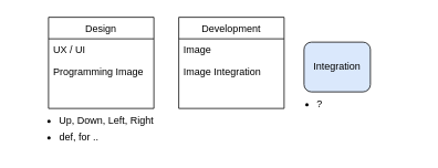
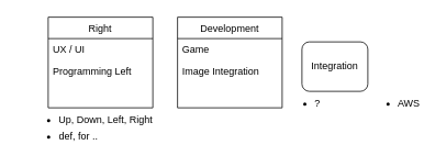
  <mxCell id="0" />
  <mxCell id="1" parent="0" />
- <mxCell id="2" value="Design" style="swimlane;fontStyle=0;align=center;verticalAlign=top;childLayout=stackLayout;horizontal=1;startSize=26;horizontalStack=0;resizeParent=1;resizeLast=0;collapsible=1;marginBottom=0;rounded=0;shadow=0;strokeWidth=1;" parent="1" vertex="1"><mxGeometry x="58" y="20" width="127" height="110" as="geometry"><mxRectangle x="550" y="140" width="160" height="26" as="alternateBounds" /></mxGeometry></mxCell>
+ <mxCell id="2" value="Right" style="swimlane;fontStyle=0;align=center;verticalAlign=top;childLayout=stackLayout;horizontal=1;startSize=26;horizontalStack=0;resizeParent=1;resizeLast=0;collapsible=1;marginBottom=0;rounded=0;shadow=0;strokeWidth=1;" parent="1" vertex="1"><mxGeometry x="58" y="20" width="127" height="110" as="geometry"><mxRectangle x="550" y="140" width="160" height="26" as="alternateBounds" /></mxGeometry></mxCell>
  <mxCell id="3" value="UX / UI" style="text;align=left;verticalAlign=top;spacingLeft=4;spacingRight=4;overflow=hidden;rotatable=0;points=[[0,0.5],[1,0.5]];portConstraint=eastwest;" parent="2" vertex="1"><mxGeometry y="26" width="127" height="26" as="geometry" /></mxCell>
- <mxCell id="4" value="Programming Image" style="text;align=left;verticalAlign=top;spacingLeft=4;spacingRight=4;overflow=hidden;rotatable=0;points=[[0,0.5],[1,0.5]];portConstraint=eastwest;" vertex="1" parent="2"><mxGeometry y="52" width="127" height="26" as="geometry" /></mxCell>
+ <mxCell id="4" value="Programming Left" style="text;align=left;verticalAlign=top;spacingLeft=4;spacingRight=4;overflow=hidden;rotatable=0;points=[[0,0.5],[1,0.5]];portConstraint=eastwest;" vertex="1" parent="2"><mxGeometry y="52" width="127" height="26" as="geometry" /></mxCell>
  <mxCell id="5" value="Development" style="swimlane;fontStyle=0;align=center;verticalAlign=top;childLayout=stackLayout;horizontal=1;startSize=26;horizontalStack=0;resizeParent=1;resizeLast=0;collapsible=1;marginBottom=0;rounded=0;shadow=0;strokeWidth=1;" vertex="1" parent="1"><mxGeometry x="215" y="20" width="127" height="110" as="geometry"><mxRectangle x="550" y="140" width="160" height="26" as="alternateBounds" /></mxGeometry></mxCell>
- <mxCell id="6" value="Image" style="text;align=left;verticalAlign=top;spacingLeft=4;spacingRight=4;overflow=hidden;rotatable=0;points=[[0,0.5],[1,0.5]];portConstraint=eastwest;" vertex="1" parent="5"><mxGeometry y="26" width="127" height="26" as="geometry" /></mxCell>
+ <mxCell id="6" value="Game" style="text;align=left;verticalAlign=top;spacingLeft=4;spacingRight=4;overflow=hidden;rotatable=0;points=[[0,0.5],[1,0.5]];portConstraint=eastwest;" vertex="1" parent="5"><mxGeometry y="26" width="127" height="26" as="geometry" /></mxCell>
  <mxCell id="7" value="Image Integration" style="text;align=left;verticalAlign=top;spacingLeft=4;spacingRight=4;overflow=hidden;rotatable=0;points=[[0,0.5],[1,0.5]];portConstraint=eastwest;" vertex="1" parent="5"><mxGeometry y="52" width="127" height="26" as="geometry" /></mxCell>
- <mxCell id="8" value="Integration" style="rounded=1;whiteSpace=wrap;html=1;fillColor=#dae8fc;" vertex="1" parent="1"><mxGeometry x="366" y="50" width="80" height="60" as="geometry" /></mxCell>
+ <mxCell id="8" value="Integration" style="rounded=1;whiteSpace=wrap;html=1;" vertex="1" parent="1"><mxGeometry x="366" y="50" width="80" height="60" as="geometry" /></mxCell>
+ <mxCell id="9" value="&lt;ul&gt;&lt;li&gt;AWS&lt;/li&gt;&lt;/ul&gt;" style="text;html=1;strokeColor=none;fillColor=none;align=center;verticalAlign=middle;whiteSpace=wrap;rounded=0;" vertex="1" parent="1"><mxGeometry x="446" y="110" width="60" height="30" as="geometry" /></mxCell>
  <mxCell id="10" value="&lt;ul&gt;&lt;li&gt;?&lt;/li&gt;&lt;/ul&gt;" style="text;html=1;strokeColor=none;fillColor=none;align=center;verticalAlign=middle;whiteSpace=wrap;rounded=0;" vertex="1" parent="1"><mxGeometry x="335" y="110" width="60" height="30" as="geometry" /></mxCell>
  <mxCell id="11" value="&lt;ul&gt;&lt;li&gt;Up, Down, Left, Right&lt;/li&gt;&lt;/ul&gt;" style="text;html=1;strokeColor=none;fillColor=none;align=center;verticalAlign=middle;whiteSpace=wrap;rounded=0;" vertex="1" parent="1"><mxGeometry x="28" y="130" width="160" height="30" as="geometry" /></mxCell>
  <mxCell id="12" value="&lt;ul&gt;&lt;li&gt;def, for ..&lt;/li&gt;&lt;/ul&gt;" style="text;html=1;strokeColor=none;fillColor=none;align=center;verticalAlign=middle;whiteSpace=wrap;rounded=0;" vertex="1" parent="1"><mxGeometry x="20" y="150" width="110" height="30" as="geometry" /></mxCell>
